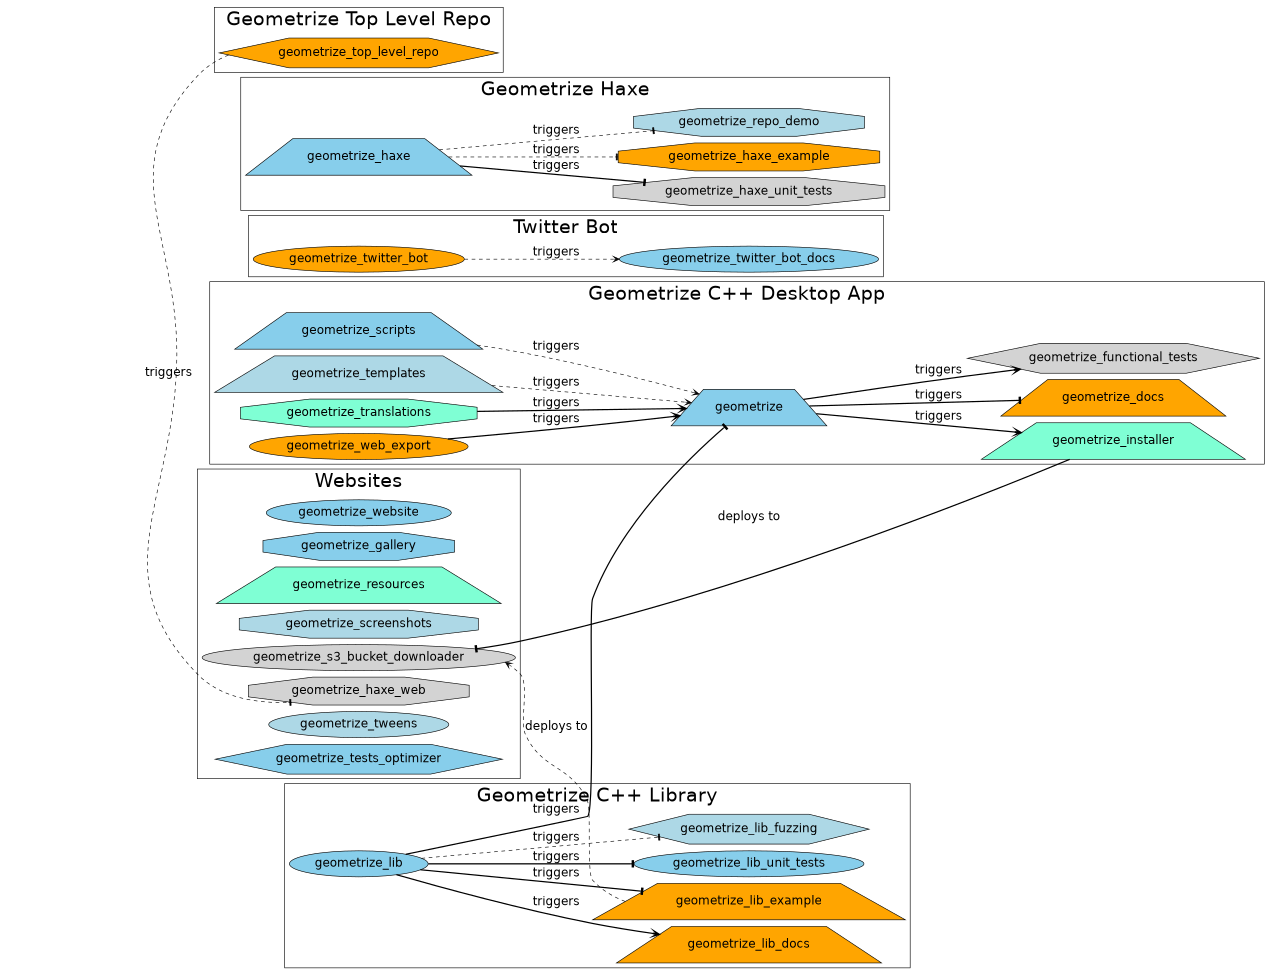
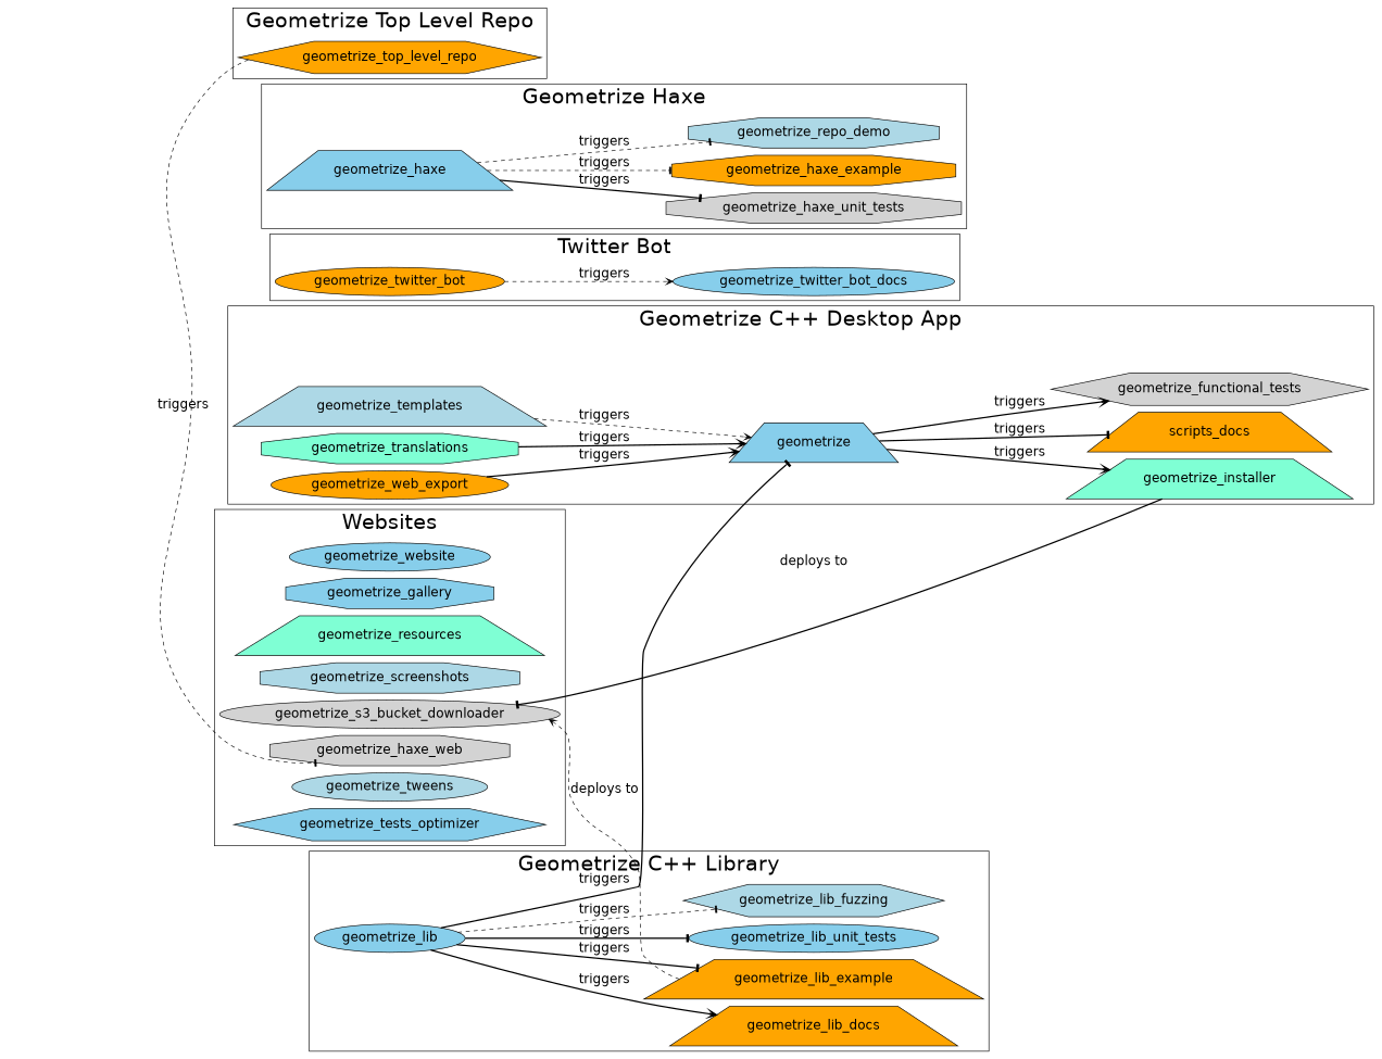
  digraph {
    fontname=helvetica
    fontsize=32
    nodesep=0.15
    rankdir=LR
    ranksep=0.2
    node [fillcolor=skyblue fontname=helvetica fontsize="20pt" shape=trapezium style=filled]
    edge [arrowhead=tee fontname=helvetica fontsize="20pt" style=bold]
-   geometrize_scripts
    geometrize
    geometrize_installer [fillcolor=aquamarine]
-   geometrize_docs [fillcolor=orange]
+   geometrize_docs [fillcolor=orange label=scripts_docs]
    geometrize_functional_tests [fillcolor=lightgrey shape=hexagon]
    geometrize_templates [fillcolor=lightblue]
    geometrize_translations [fillcolor=aquamarine shape=octagon]
    geometrize_web_export [fillcolor=orange shape=ellipse]
    geometrize_lib [shape=ellipse]
    geometrize_lib_docs [fillcolor=orange]
    geometrize_lib_example [fillcolor=orange]
    geometrize_lib_unit_tests [shape=ellipse]
    geometrize_lib_fuzzing [fillcolor=lightblue shape=hexagon]
    geometrize_twitter_bot [fillcolor=orange shape=ellipse]
    geometrize_twitter_bot_docs [shape=ellipse]
    geometrize_website [shape=ellipse]
    geometrize_gallery [shape=octagon]
    geometrize_resources [fillcolor=aquamarine]
    geometrize_screenshots [fillcolor=lightblue shape=octagon]
    geometrize_s3_bucket_downloader [fillcolor=lightgrey shape=ellipse]
    geometrize_haxe_web [fillcolor=lightgrey shape=octagon]
    geometrize_tweens [fillcolor=lightblue shape=ellipse]
    n23 [label=geometrize_tests_optimizer shape=hexagon]
    geometrize_haxe
    geometrize_haxe_unit_tests [fillcolor=lightgrey shape=octagon]
    geometrize_haxe_example [fillcolor=orange shape=octagon]
    n27 [fillcolor=lightblue label=geometrize_repo_demo shape=octagon]
    geometrize_top_level_repo [fillcolor=orange shape=hexagon]
    subgraph cluster_1 {
      label="Geometrize C++ Desktop App"
-     geometrize_scripts
      geometrize
      geometrize_installer
      geometrize_docs
      geometrize_functional_tests
      geometrize_templates
      geometrize_translations
      geometrize_web_export
    }
    subgraph cluster_2 {
      label="Geometrize C++ Library"
      geometrize_lib
      geometrize_lib_docs
      geometrize_lib_example
      geometrize_lib_unit_tests
      geometrize_lib_fuzzing
    }
    subgraph cluster_3 {
      label="Twitter Bot"
      geometrize_twitter_bot
      geometrize_twitter_bot_docs
    }
    subgraph cluster_4 {
      label=Websites
      geometrize_website
      geometrize_gallery
      geometrize_resources
      geometrize_screenshots
      geometrize_s3_bucket_downloader
      geometrize_haxe_web
      geometrize_tweens
      n23
    }
    subgraph cluster_5 {
      label="Geometrize Haxe"
      geometrize_haxe
      geometrize_haxe_unit_tests
      geometrize_haxe_example
      n27
    }
    subgraph cluster_6 {
      label="Geometrize Top Level Repo"
      geometrize_top_level_repo
    }
-   geometrize_scripts -> geometrize [arrowhead=vee label=triggers style=dashed]
    geometrize -> geometrize_installer [arrowhead=vee label=triggers]
    geometrize -> geometrize_docs [label=triggers]
    geometrize -> geometrize_functional_tests [arrowhead=vee label=triggers]
    geometrize_installer -> geometrize_s3_bucket_downloader [constraint=false label="deploys to"]
    geometrize_templates -> geometrize [arrowhead=vee label=triggers style=dashed]
    geometrize_translations -> geometrize [arrowhead=vee label=triggers]
    geometrize_web_export -> geometrize [arrowhead=vee label=triggers]
    geometrize_lib -> geometrize [label=triggers]
    geometrize_lib -> geometrize_lib_docs [arrowhead=vee label=triggers]
    geometrize_lib -> geometrize_lib_example [label=triggers]
    geometrize_lib -> geometrize_lib_unit_tests [label=triggers]
    geometrize_lib -> geometrize_lib_fuzzing [label=triggers style=dashed]
    geometrize_lib_example -> geometrize_s3_bucket_downloader [arrowhead=vee constraint=false label="deploys to" style=dashed]
    geometrize_twitter_bot -> geometrize_twitter_bot_docs [arrowhead=vee label=triggers style=dashed]
    geometrize_haxe -> geometrize_haxe_unit_tests [label=triggers]
    geometrize_haxe -> geometrize_haxe_example [label=triggers style=dashed]
    geometrize_haxe -> n27 [label=triggers style=dashed]
    geometrize_top_level_repo -> geometrize_haxe_web [constraint=false label=triggers style=dashed]
  }
